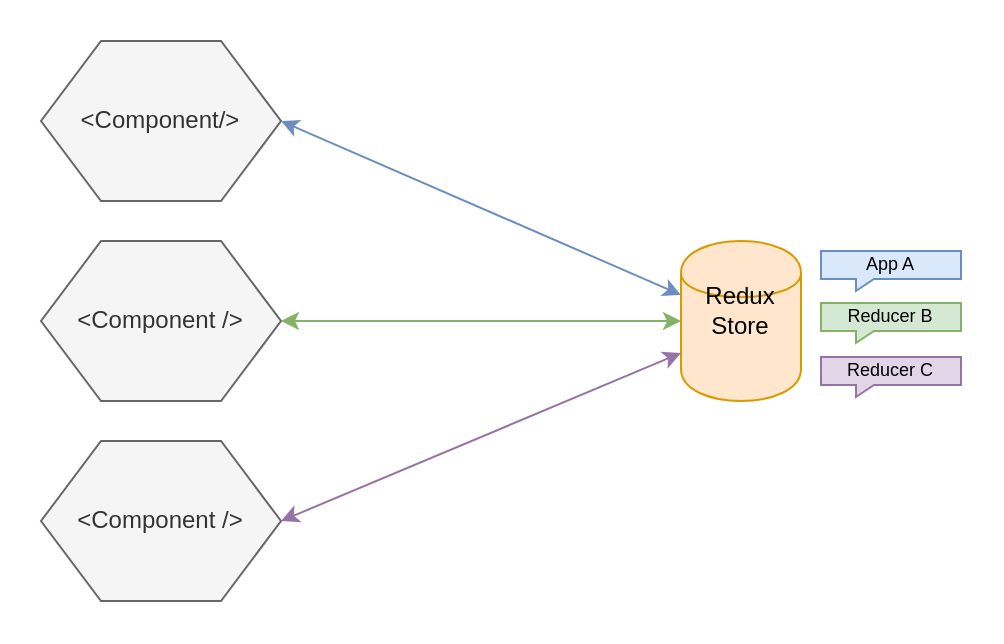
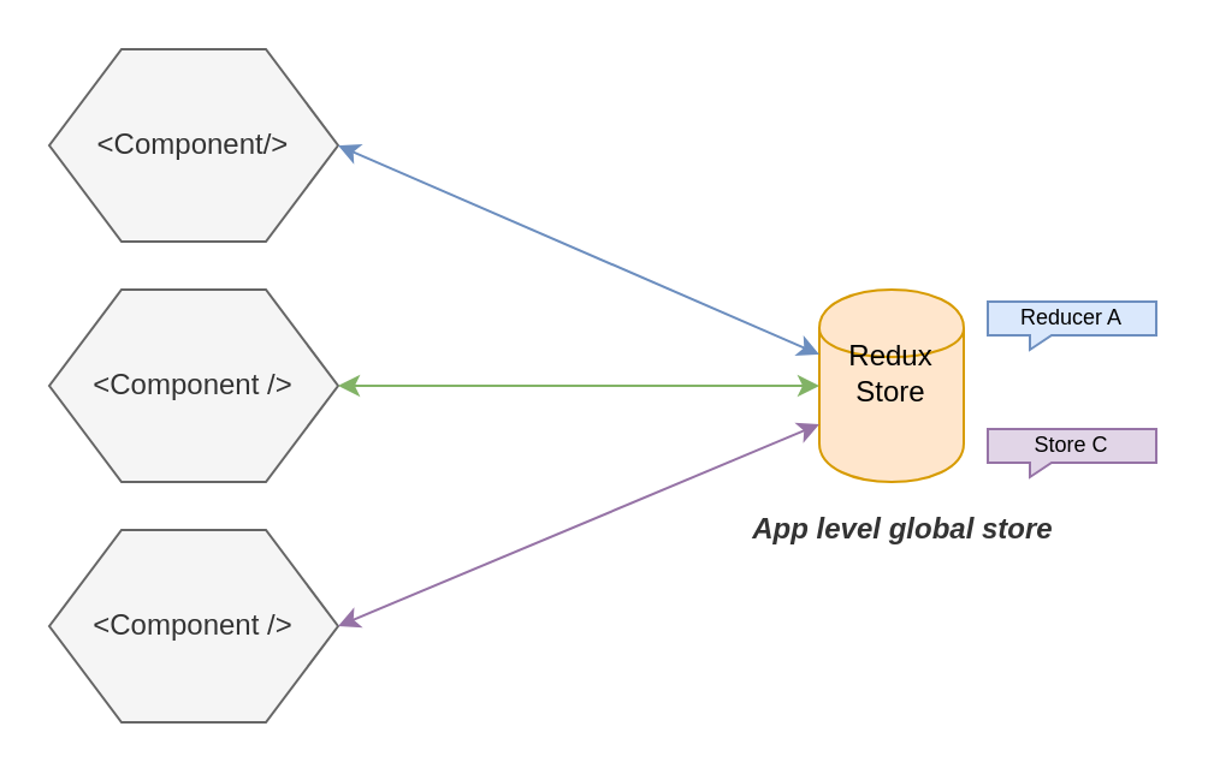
  <mxCell id="0" />
  <mxCell id="1" parent="0" />
  <mxCell id="2" value="&amp;lt;Component/&amp;gt;" style="shape=hexagon;perimeter=hexagonPerimeter2;whiteSpace=wrap;html=1;fillColor=#f5f5f5;strokeColor=#666666;fontColor=#333333;" vertex="1" parent="1"><mxGeometry x="20" y="20" width="120" height="80" as="geometry" /></mxCell>
  <mxCell id="3" value="&amp;lt;Component /&amp;gt;" style="shape=hexagon;perimeter=hexagonPerimeter2;whiteSpace=wrap;html=1;fillColor=#f5f5f5;strokeColor=#666666;fontColor=#333333;" vertex="1" parent="1"><mxGeometry x="20" y="120" width="120" height="80" as="geometry" /></mxCell>
  <mxCell id="4" value="&amp;lt;Component /&amp;gt;" style="shape=hexagon;perimeter=hexagonPerimeter2;whiteSpace=wrap;html=1;fillColor=#f5f5f5;strokeColor=#666666;fontColor=#333333;" vertex="1" parent="1"><mxGeometry x="20" y="220" width="120" height="80" as="geometry" /></mxCell>
  <mxCell id="5" value="" style="shape=cylinder;whiteSpace=wrap;html=1;boundedLbl=1;backgroundOutline=1;fillColor=#ffe6cc;strokeColor=#d79b00;" vertex="1" parent="1"><mxGeometry x="340" y="120" width="60" height="80" as="geometry" /></mxCell>
  <mxCell id="6" value="" style="endArrow=classic;startArrow=classic;html=1;fillColor=#dae8fc;strokeColor=#6c8ebf;exitX=1;exitY=0.5;exitDx=0;exitDy=0;" edge="1" parent="1" source="2" target="5"><mxGeometry width="50" height="50" relative="1" as="geometry"><mxPoint x="140" y="70" as="sourcePoint" /><mxPoint x="190" y="20" as="targetPoint" /></mxGeometry></mxCell>
  <mxCell id="7" value="" style="endArrow=classic;startArrow=classic;html=1;fillColor=#e1d5e7;strokeColor=#9673a6;entryX=0;entryY=0.7;entryDx=0;entryDy=0;" edge="1" parent="1" target="5"><mxGeometry width="50" height="50" relative="1" as="geometry"><mxPoint x="140" y="260" as="sourcePoint" /><mxPoint x="340" y="338.261" as="targetPoint" /></mxGeometry></mxCell>
  <mxCell id="8" value="" style="endArrow=classic;startArrow=classic;html=1;fillColor=#d5e8d4;strokeColor=#82b366;entryX=0;entryY=0.5;entryDx=0;entryDy=0;" edge="1" parent="1" target="5"><mxGeometry width="50" height="50" relative="1" as="geometry"><mxPoint x="140" y="160" as="sourcePoint" /><mxPoint x="340" y="238.261" as="targetPoint" /></mxGeometry></mxCell>
  <mxCell id="9" value="Redux Store" style="text;html=1;strokeColor=none;fillColor=none;align=center;verticalAlign=middle;whiteSpace=wrap;rounded=0;" vertex="1" parent="1"><mxGeometry x="350" y="145" width="40" height="20" as="geometry" /></mxCell>
- <mxCell id="11" value="App A" style="shape=callout;whiteSpace=wrap;html=1;perimeter=calloutPerimeter;fillColor=#dae8fc;position2=0.25;size=6;position=0.25;strokeColor=#6c8ebf;fontSize=9;base=9;" vertex="1" parent="1"><mxGeometry x="410" y="125" width="70" height="20" as="geometry" /></mxCell>
- <mxCell id="12" value="Reducer B" style="shape=callout;whiteSpace=wrap;html=1;perimeter=calloutPerimeter;fillColor=#d5e8d4;position2=0.25;size=6;position=0.25;strokeColor=#82b366;fontSize=9;base=9;" vertex="1" parent="1"><mxGeometry x="410" y="151" width="70" height="20" as="geometry" /></mxCell>
- <mxCell id="13" value="Reducer C" style="shape=callout;whiteSpace=wrap;html=1;perimeter=calloutPerimeter;fillColor=#e1d5e7;position2=0.25;size=6;position=0.25;strokeColor=#9673a6;fontSize=9;base=9;" vertex="1" parent="1"><mxGeometry x="410" y="178" width="70" height="20" as="geometry" /></mxCell>
+ <mxCell id="10" value="&lt;b&gt;App level global store&lt;/b&gt;" style="text;html=1;strokeColor=none;fillColor=none;align=center;verticalAlign=middle;whiteSpace=wrap;rounded=0;fontStyle=2;fontColor=#333333;" vertex="1" parent="1"><mxGeometry x="310" y="210" width="130" height="20" as="geometry" /></mxCell>
+ <mxCell id="11" value="Reducer A" style="shape=callout;whiteSpace=wrap;html=1;perimeter=calloutPerimeter;fillColor=#dae8fc;position2=0.25;size=6;position=0.25;strokeColor=#6c8ebf;fontSize=9;base=9;" vertex="1" parent="1"><mxGeometry x="410" y="125" width="70" height="20" as="geometry" /></mxCell>
+ <mxCell id="13" value="Store C" style="shape=callout;whiteSpace=wrap;html=1;perimeter=calloutPerimeter;fillColor=#e1d5e7;position2=0.25;size=6;position=0.25;strokeColor=#9673a6;fontSize=9;base=9;" vertex="1" parent="1"><mxGeometry x="410" y="178" width="70" height="20" as="geometry" /></mxCell>
